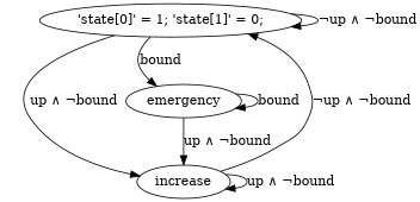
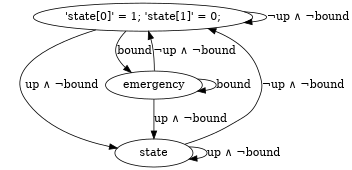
  digraph {
    "'state[0]' = 1; 'state[1]' = 0;"
-   n2 [label=increase]
+   n2 [label=state]
    n3 [label=emergency]
    "'state[0]' = 1; 'state[1]' = 0;" -> "'state[0]' = 1; 'state[1]' = 0;" [label="¬up ∧ ¬bound"]
    "'state[0]' = 1; 'state[1]' = 0;" -> n2 [label="up ∧ ¬bound"]
    "'state[0]' = 1; 'state[1]' = 0;" -> n3 [label=bound]
    n2 -> "'state[0]' = 1; 'state[1]' = 0;" [label="¬up ∧ ¬bound"]
    n2 -> n2 [label="up ∧ ¬bound"]
+   n3 -> "'state[0]' = 1; 'state[1]' = 0;" [label="¬up ∧ ¬bound"]
    n3 -> n2 [label="up ∧ ¬bound"]
    n3 -> n3 [label=bound]
  }
